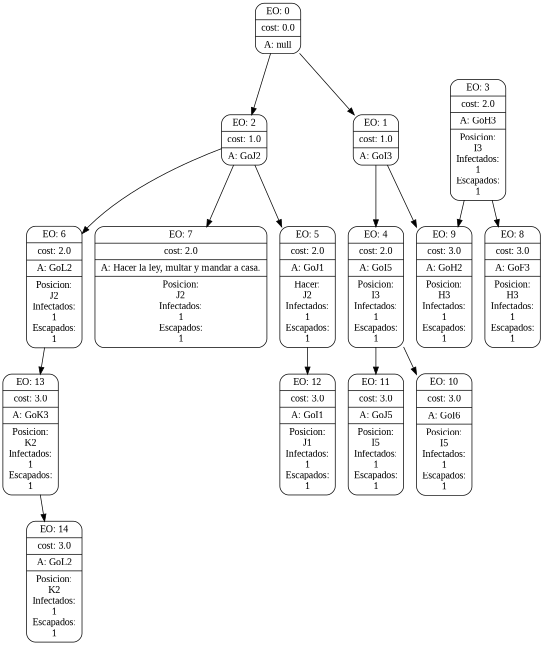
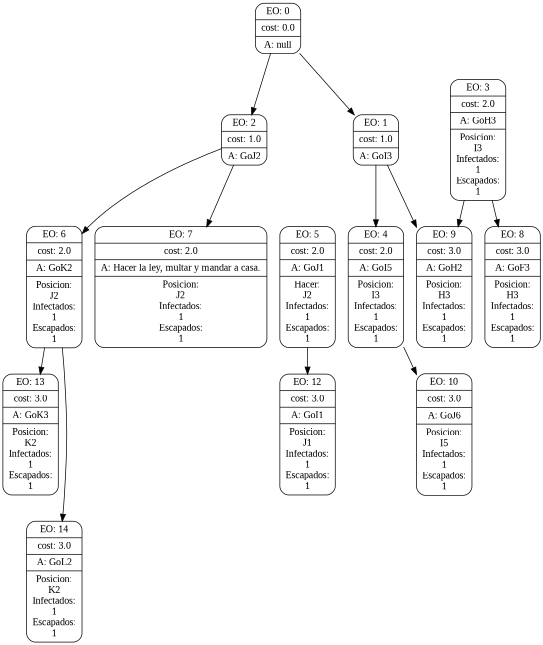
  digraph {
    fontname="Liberation Serif"
    node [fontname="Liberation Serif" shape=Mrecord]
    edge [fontname="Liberation Serif"]
    n1 [label="{EO: 0|cost: 0.0|A: null}"]
    n2 [label="{EO: 1|cost: 1.0|A: GoI3}"]
    n3 [label="{EO: 2|cost: 1.0|A: GoJ2}"]
    n4 [label="{EO: 4|cost: 2.0|A: GoI5|Posicion:\nI3\nInfectados:\n1\nEscapados:\n1}"]
    n5 [label="{EO: 9|cost: 3.0|A: GoH2|Posicion:\nH3\nInfectados:\n1\nEscapados:\n1}"]
    n6 [label="{EO: 5|cost: 2.0|A: GoJ1|Hacer:\nJ2\nInfectados:\n1\nEscapados:\n1}"]
-   n7 [label="{EO: 6|cost: 2.0|A: GoL2|Posicion:\nJ2\nInfectados:\n1\nEscapados:\n1}"]
+   n7 [label="{EO: 6|cost: 2.0|A: GoK2|Posicion:\nJ2\nInfectados:\n1\nEscapados:\n1}"]
    n8 [label="{EO: 7|cost: 2.0|A: Hacer la ley, multar y mandar a casa.|Posicion:\nJ2\nInfectados:\n1\nEscapados:\n1}"]
    n9 [label="{EO: 3|cost: 2.0|A: GoH3|Posicion:\nI3\nInfectados:\n1\nEscapados:\n1}"]
    n10 [label="{EO: 8|cost: 3.0|A: GoF3|Posicion:\nH3\nInfectados:\n1\nEscapados:\n1}"]
-   n11 [label="{EO: 10|cost: 3.0|A: GoI6|Posicion:\nI5\nInfectados:\n1\nEscapados:\n1}"]
-   n12 [label="{EO: 11|cost: 3.0|A: GoJ5|Posicion:\nI5\nInfectados:\n1\nEscapados:\n1}"]
+   n11 [label="{EO: 10|cost: 3.0|A: GoJ6|Posicion:\nI5\nInfectados:\n1\nEscapados:\n1}"]
    n13 [label="{EO: 12|cost: 3.0|A: GoI1|Posicion:\nJ1\nInfectados:\n1\nEscapados:\n1}"]
    n14 [label="{EO: 13|cost: 3.0|A: GoK3|Posicion:\nK2\nInfectados:\n1\nEscapados:\n1}"]
    n15 [label="{EO: 14|cost: 3.0|A: GoL2|Posicion:\nK2\nInfectados:\n1\nEscapados:\n1}"]
    n1 -> n2
    n1 -> n3
    n2 -> n4
    n2 -> n5
-   n3 -> n6
    n3 -> n7
    n3 -> n8
    n4 -> n11
-   n4 -> n12
    n6 -> n13
    n7 -> n14
-   n14 -> n15
+   n7 -> n15
    n9 -> n5
    n9 -> n10
  }
